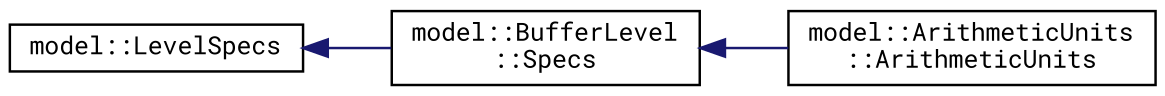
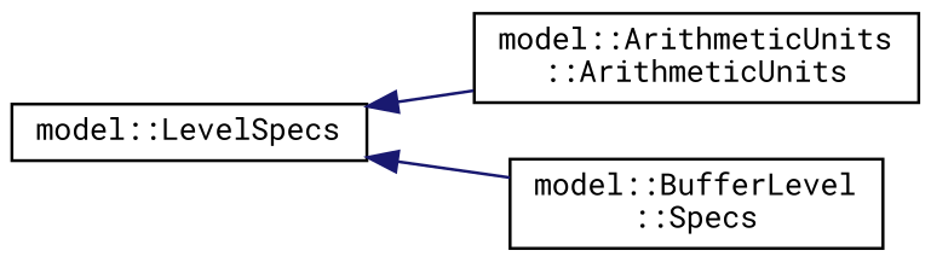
  digraph {
    fontname="Roboto Mono"
    rankdir=LR
    node [color=black fillcolor=white fontname="Roboto Mono" fontsize=10 shape=record style=filled]
    edge [color=midnightblue dir=back fontname="Roboto Mono" fontsize=10 labelfontname=Helvetica labelfontsize=10 style=solid]
    n1 [height=0.2 label="model::LevelSpecs" width=0.4]
    n2 [height=0.2 label="model::ArithmeticUnits\l::ArithmeticUnits" width=0.4]
    n3 [height=0.2 label="model::BufferLevel\l::Specs" width=0.4]
-   n3 -> n2
+   n1 -> n2
    n1 -> n3
  }
